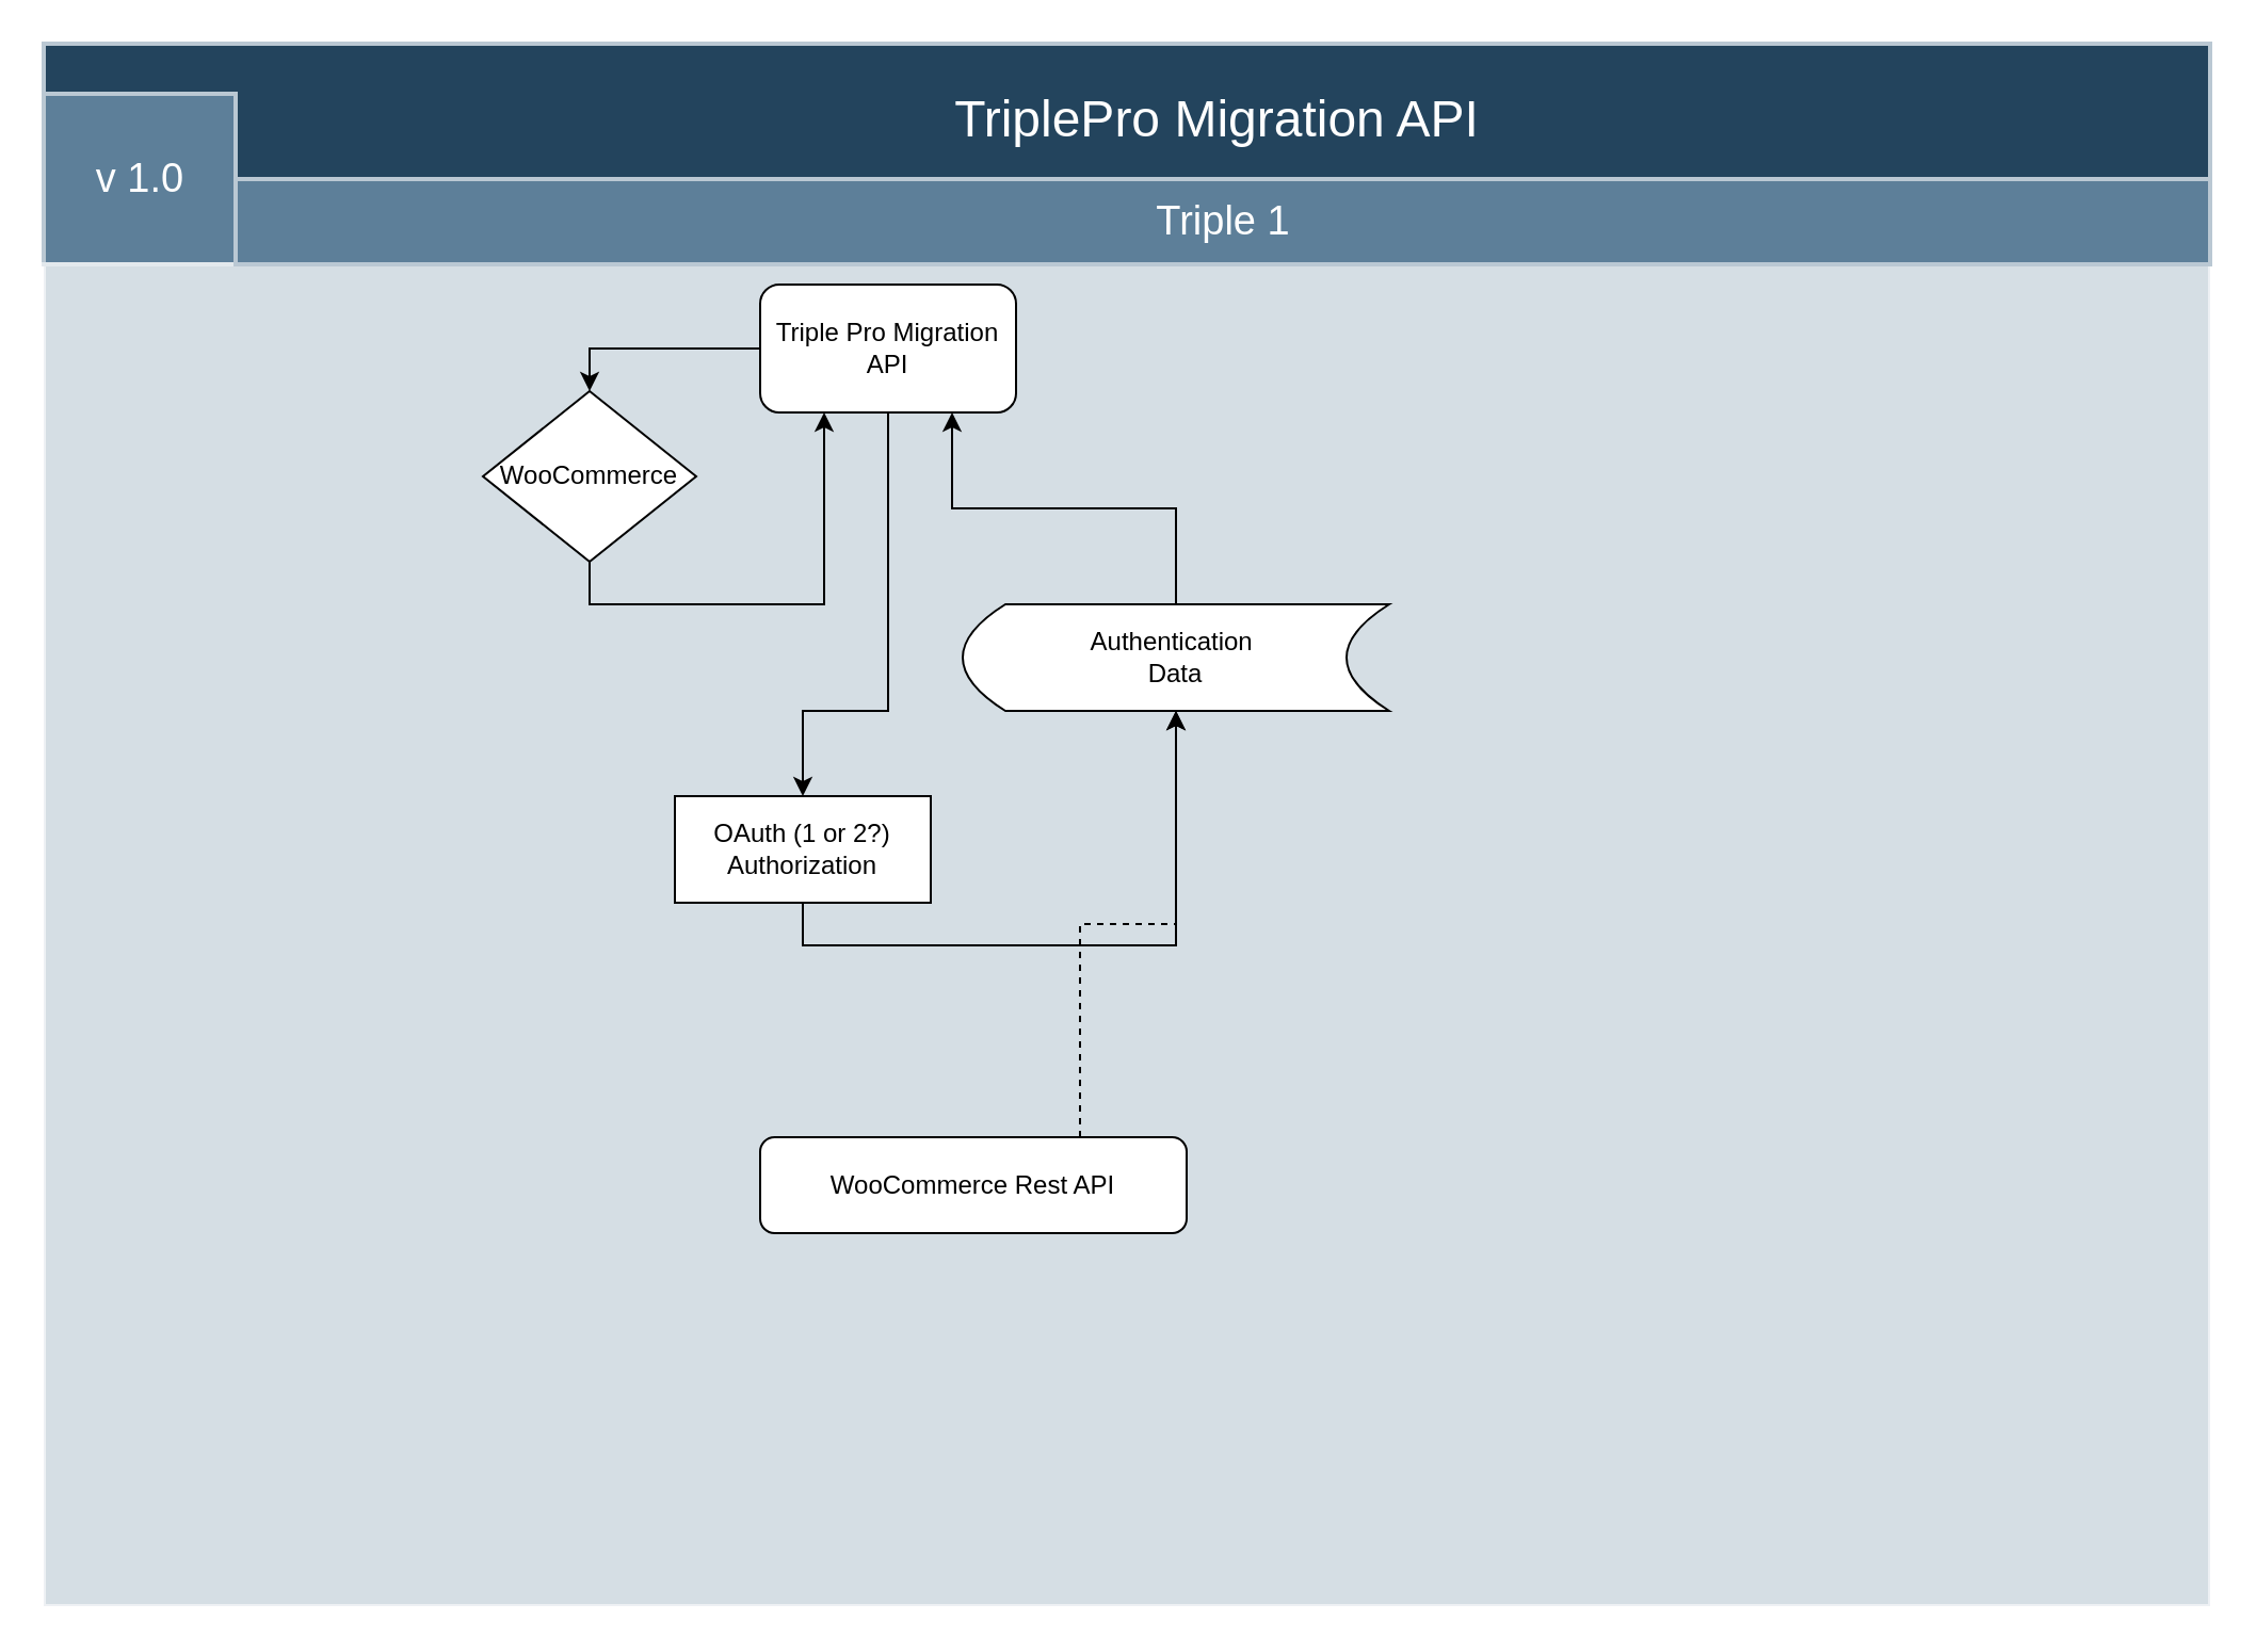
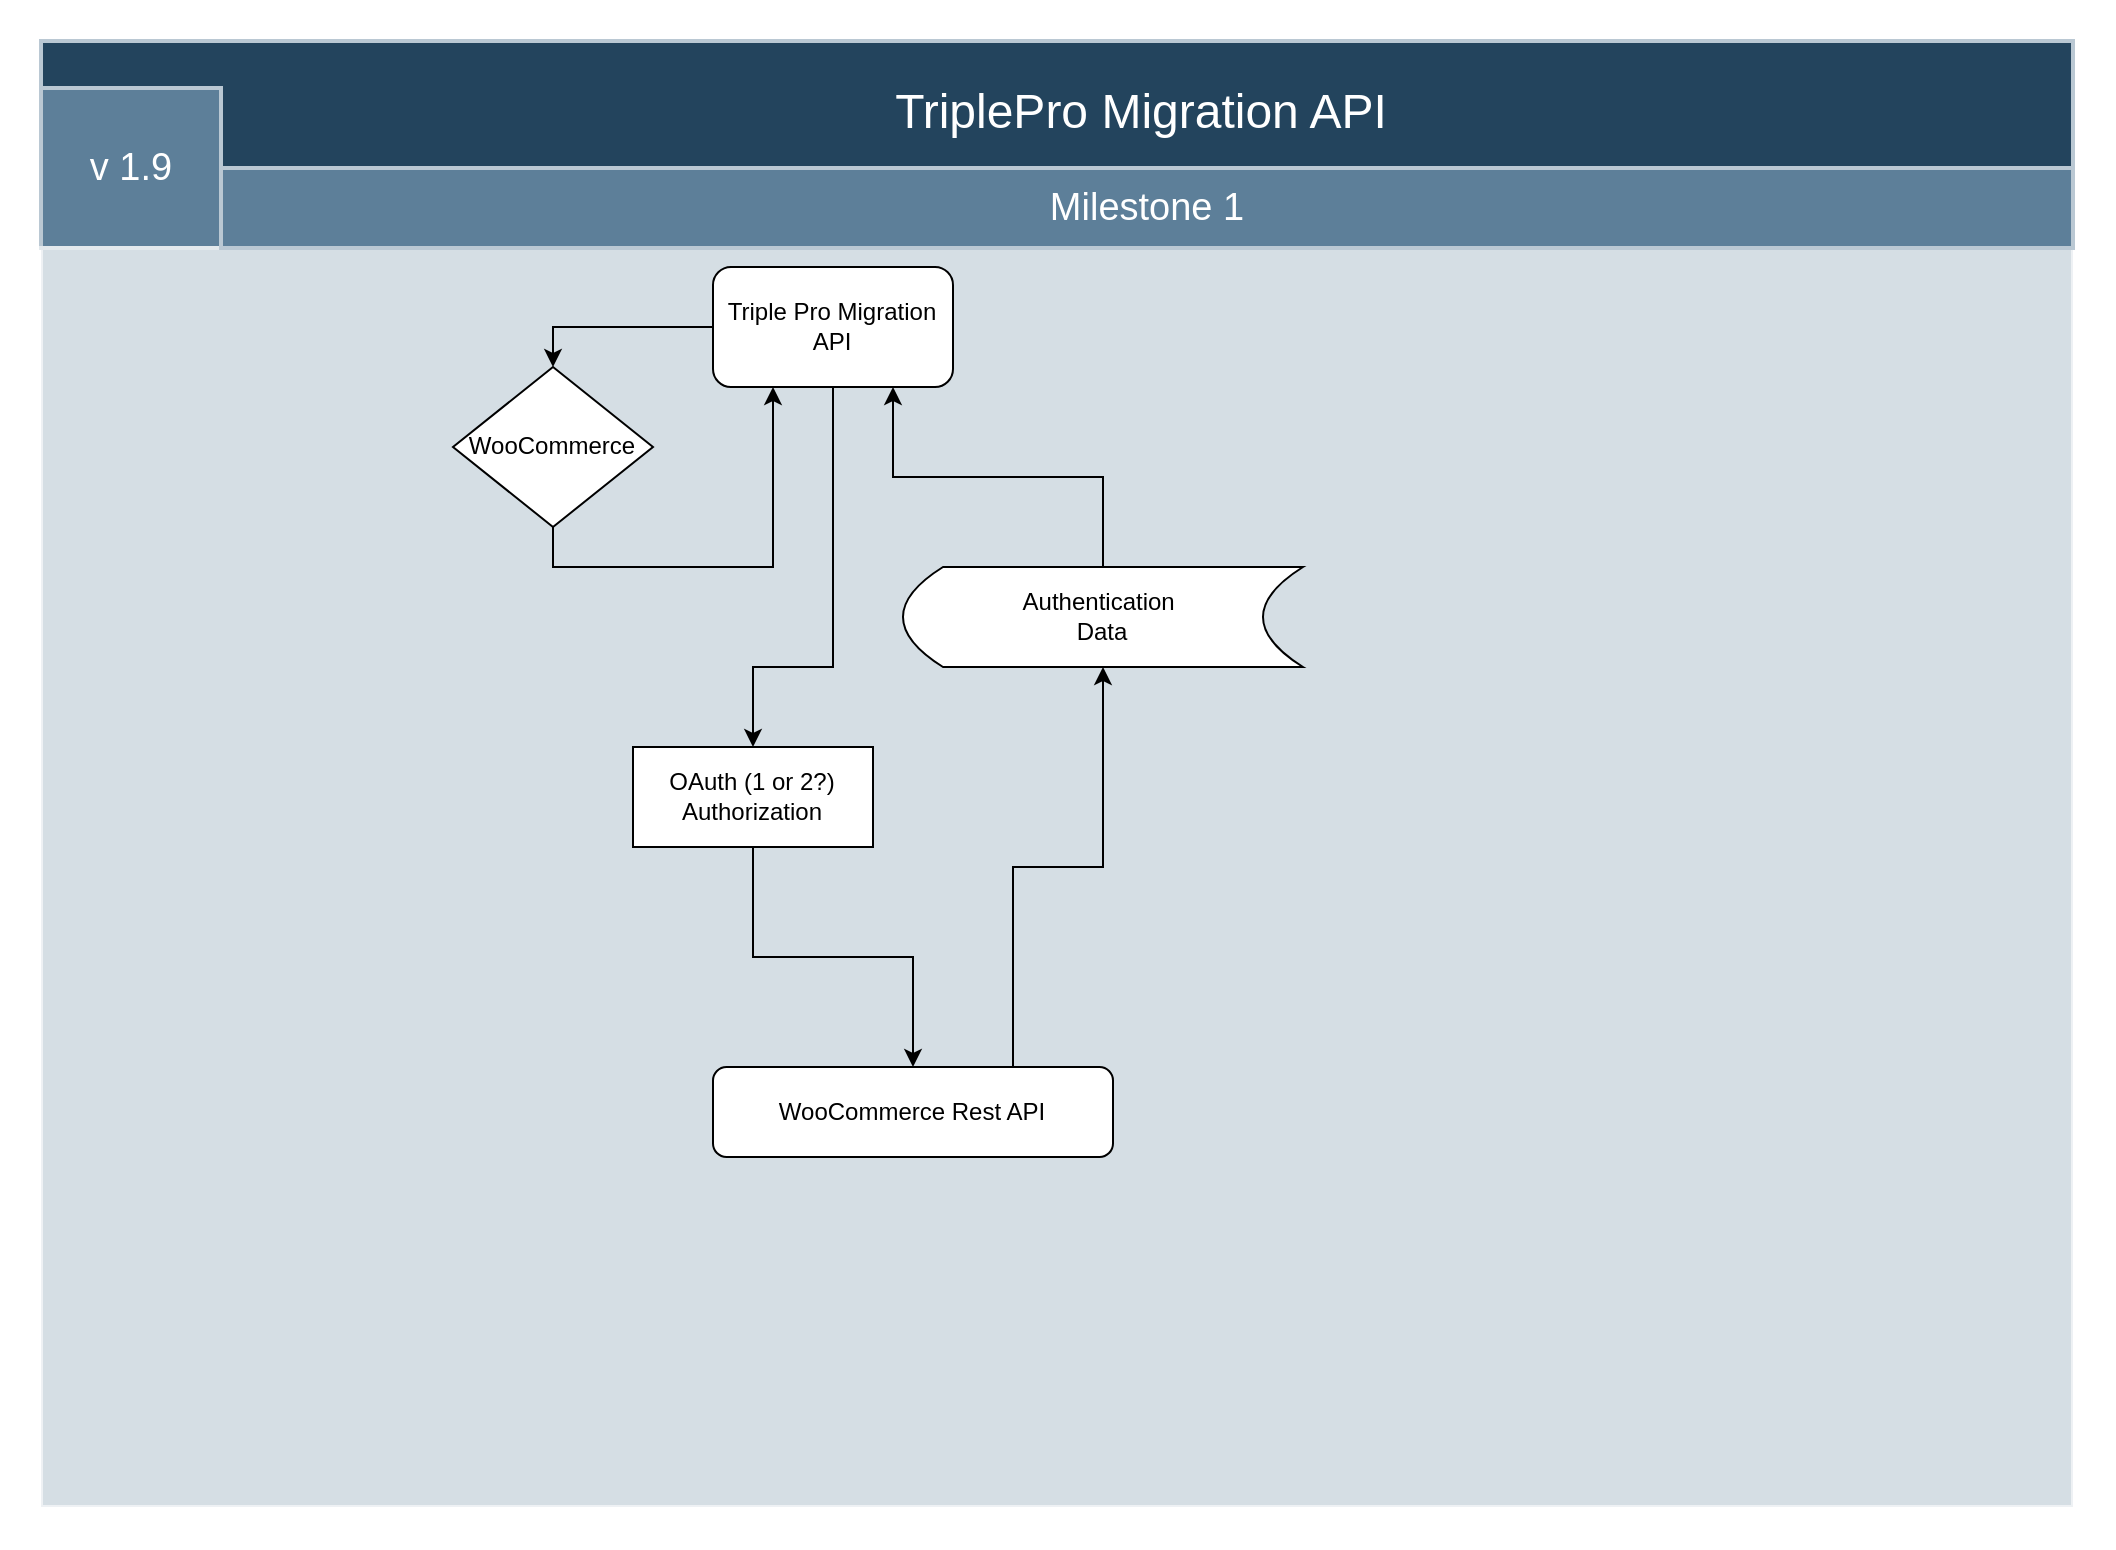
  <mxCell id="0" />
  <mxCell id="1" parent="0" />
  <mxCell id="2" value="TriplePro Migration API" style="strokeColor=#BAC8D3;fillColor=#23445D;fontSize=24;strokeWidth=2;fontFamily=Helvetica;html=1;fontColor=#FFFFFF;fontStyle=0;spacingBottom=8;spacingRight=0;spacingLeft=83;" parent="1" vertex="1"><mxGeometry x="20" y="20" width="1016" height="80" as="geometry" /></mxCell>
- <mxCell id="3" value="v 1.0" style="strokeColor=#BAC8D3;fillColor=#5d7f99;fontSize=19;strokeWidth=2;fontFamily=Helvetica;html=1;labelBackgroundColor=none;fontColor=#FFFFFF;" parent="1" vertex="1"><mxGeometry x="20" y="43.5" width="90" height="80" as="geometry" /></mxCell>
+ <mxCell id="3" value="v 1.9" style="strokeColor=#BAC8D3;fillColor=#5d7f99;fontSize=19;strokeWidth=2;fontFamily=Helvetica;html=1;labelBackgroundColor=none;fontColor=#FFFFFF;" parent="1" vertex="1"><mxGeometry x="20" y="43.5" width="90" height="80" as="geometry" /></mxCell>
  <mxCell id="4" value="" style="strokeColor=#FFFFFF;fillColor=#BAC8D3;fontSize=18;strokeWidth=2;fontFamily=Helvetica;html=1;opacity=60;" parent="1" vertex="1"><mxGeometry x="20" y="123.5" width="1016" height="629.5" as="geometry" /></mxCell>
  <mxCell id="5" value="" style="group" parent="1" vertex="1" connectable="0"><mxGeometry x="110" y="83.5" width="926" height="40" as="geometry" /></mxCell>
- <mxCell id="6" value="Triple 1" style="strokeColor=#BAC8D3;fillColor=#5d7f99;fontSize=19;strokeWidth=2;fontFamily=Helvetica;html=1;labelBackgroundColor=none;fontColor=#FFFFFF;" parent="5" vertex="1"><mxGeometry width="925.999" height="40" as="geometry" /></mxCell>
+ <mxCell id="6" value="Milestone 1" style="strokeColor=#BAC8D3;fillColor=#5d7f99;fontSize=19;strokeWidth=2;fontFamily=Helvetica;html=1;labelBackgroundColor=none;fontColor=#FFFFFF;" parent="5" vertex="1"><mxGeometry width="925.999" height="40" as="geometry" /></mxCell>
  <mxCell id="7" style="edgeStyle=orthogonalEdgeStyle;rounded=0;orthogonalLoop=1;jettySize=auto;html=1;exitX=0;exitY=0.5;exitDx=0;exitDy=0;entryX=0.5;entryY=0;entryDx=0;entryDy=0;" edge="1" parent="1" source="8" target="15"><mxGeometry relative="1" as="geometry"><mxPoint x="108.5" y="243" as="targetPoint" /></mxGeometry></mxCell>
  <mxCell id="8" value="Triple Pro Migration API" style="rounded=1;whiteSpace=wrap;html=1;" vertex="1" parent="1"><mxGeometry x="356" y="133" width="120" height="60" as="geometry" /></mxCell>
- <mxCell id="9" style="edgeStyle=orthogonalEdgeStyle;rounded=0;orthogonalLoop=1;jettySize=auto;html=1;exitX=0.75;exitY=0;exitDx=0;exitDy=0;entryX=0.5;entryY=1;entryDx=0;entryDy=0;dashed=1;" edge="1" parent="1" source="10" target="17"><mxGeometry relative="1" as="geometry" /></mxCell>
+ <mxCell id="9" style="edgeStyle=orthogonalEdgeStyle;rounded=0;orthogonalLoop=1;jettySize=auto;html=1;exitX=0.75;exitY=0;exitDx=0;exitDy=0;entryX=0.5;entryY=1;entryDx=0;entryDy=0;" edge="1" parent="1" source="10" target="17"><mxGeometry relative="1" as="geometry" /></mxCell>
  <mxCell id="10" value="WooCommerce Rest API" style="whiteSpace=wrap;html=1;rounded=1;" vertex="1" parent="1"><mxGeometry x="356" y="533" width="200" height="45" as="geometry" /></mxCell>
- <mxCell id="11" style="edgeStyle=orthogonalEdgeStyle;rounded=0;orthogonalLoop=1;jettySize=auto;html=1;exitX=0.5;exitY=1;exitDx=0;exitDy=0;" edge="1" parent="1" source="12" target="17"><mxGeometry relative="1" as="geometry" /></mxCell>
+ <mxCell id="11" style="edgeStyle=orthogonalEdgeStyle;rounded=0;orthogonalLoop=1;jettySize=auto;html=1;exitX=0.5;exitY=1;exitDx=0;exitDy=0;entryX=0.5;entryY=0;entryDx=0;entryDy=0;" edge="1" parent="1" source="12" target="10"><mxGeometry relative="1" as="geometry" /></mxCell>
  <mxCell id="12" value="OAuth (1 or 2?)&lt;br&gt;Authorization" style="rounded=0;whiteSpace=wrap;html=1;" vertex="1" parent="1"><mxGeometry x="316" y="373" width="120" height="50" as="geometry" /></mxCell>
  <mxCell id="13" value="" style="edgeStyle=orthogonalEdgeStyle;rounded=0;orthogonalLoop=1;jettySize=auto;html=1;exitX=0.5;exitY=1;exitDx=0;exitDy=0;" edge="1" parent="1" source="8" target="12"><mxGeometry relative="1" as="geometry"><mxPoint x="131" y="263" as="sourcePoint" /><mxPoint x="136.059" y="333" as="targetPoint" /><Array as="points"><mxPoint x="416" y="333" /><mxPoint x="376" y="333" /></Array></mxGeometry></mxCell>
  <mxCell id="14" style="edgeStyle=orthogonalEdgeStyle;rounded=0;orthogonalLoop=1;jettySize=auto;html=1;exitX=0.5;exitY=1;exitDx=0;exitDy=0;entryX=0.25;entryY=1;entryDx=0;entryDy=0;" edge="1" parent="1" source="15" target="8"><mxGeometry relative="1" as="geometry" /></mxCell>
  <mxCell id="15" value="WooCommerce&lt;br&gt;" style="rhombus;whiteSpace=wrap;html=1;" vertex="1" parent="1"><mxGeometry x="226" y="183" width="100" height="80" as="geometry" /></mxCell>
  <mxCell id="16" style="edgeStyle=orthogonalEdgeStyle;rounded=0;orthogonalLoop=1;jettySize=auto;html=1;exitX=0.5;exitY=0;exitDx=0;exitDy=0;entryX=0.75;entryY=1;entryDx=0;entryDy=0;" edge="1" parent="1" source="17" target="8"><mxGeometry relative="1" as="geometry" /></mxCell>
  <mxCell id="17" value="Authentication&amp;nbsp;&lt;br&gt;Data&lt;br&gt;" style="shape=dataStorage;whiteSpace=wrap;html=1;fixedSize=1;" vertex="1" parent="1"><mxGeometry x="451" y="283" width="200" height="50" as="geometry" /></mxCell>
